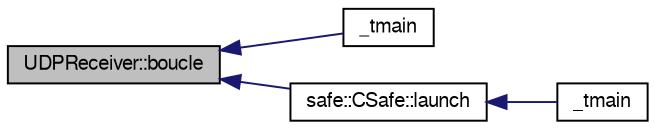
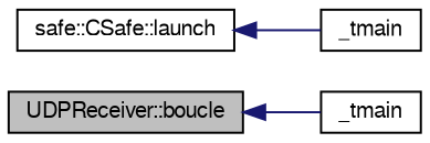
  digraph {
    rankdir=LR
    node [color=black fontname=FreeSans fontsize=10 shape=record]
    edge [color=midnightblue dir=back fontname=FreeSans fontsize=10 labelfontname=FreeSans labelfontsize=10 style=solid]
    n1 [fillcolor=grey75 fontcolor=black height=0.2 label="UDPReceiver::boucle" style=filled width=0.4]
    n2 [height=0.2 label=_tmain width=0.4]
    n3 [height=0.2 label="safe::CSafe::launch" width=0.4]
    n4 [height=0.2 label=_tmain width=0.4]
    n1 -> n2
-   n1 -> n3
    n3 -> n4
  }
